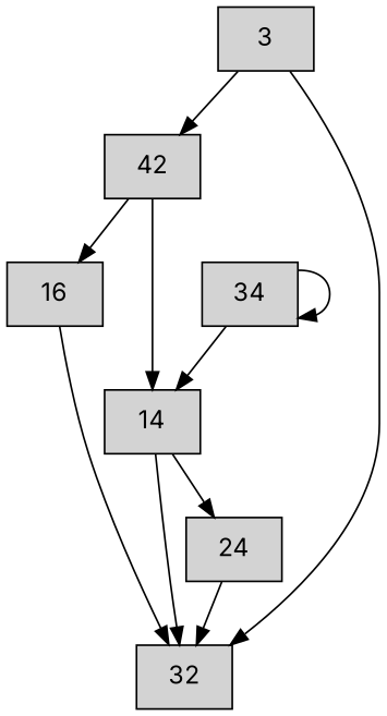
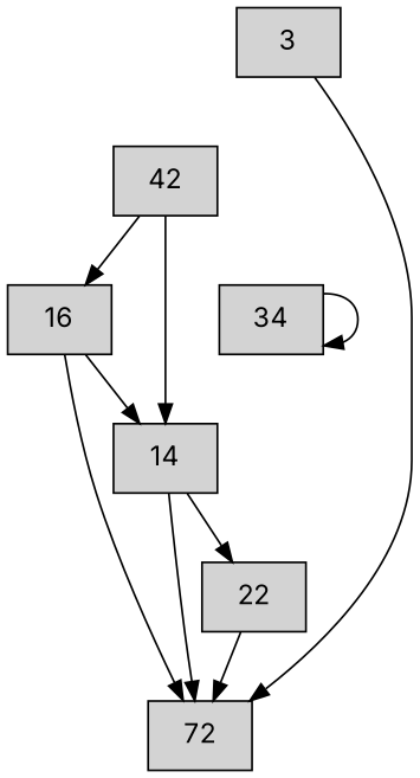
  digraph {
    fontname=Inter
    node [fontname=Inter shape=box style=filled]
    edge [fontname=Inter]
    n1 [label=3]
    n2 [label=42]
-   n3 [label=32]
+   n3 [label=72]
    n4 [label=16]
    n5 [label=14]
-   n6 [label=24]
+   n6 [label=22]
    n7 [label=34]
-   n1 -> n2
    n1 -> n3
    n2 -> n4
    n2 -> n5
    n4 -> n3
    n5 -> n3
    n5 -> n6
    n6 -> n3
-   n7 -> n5
+   n4 -> n5
    n7 -> n7
  }
